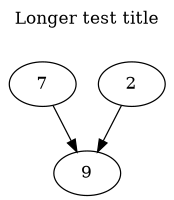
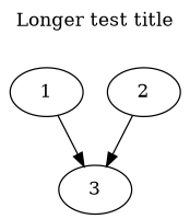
  digraph {
    label="Longer test title"
    labelloc=t
-   1 [label=7]
-   3 [label=9]
+   1
+   3
    2
    1 -> 3
    2 -> 3
  }
